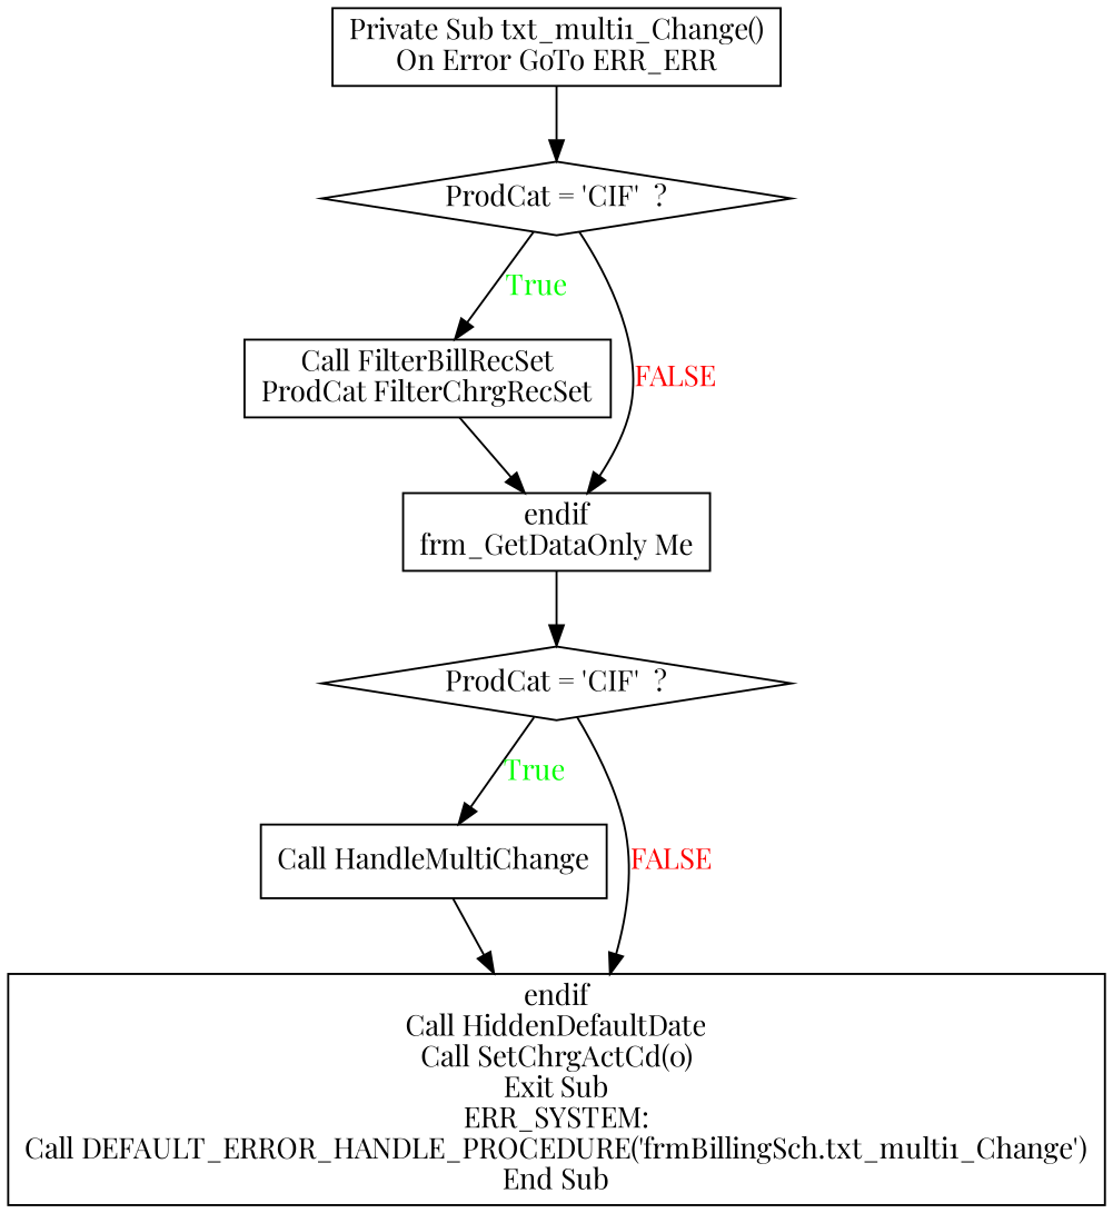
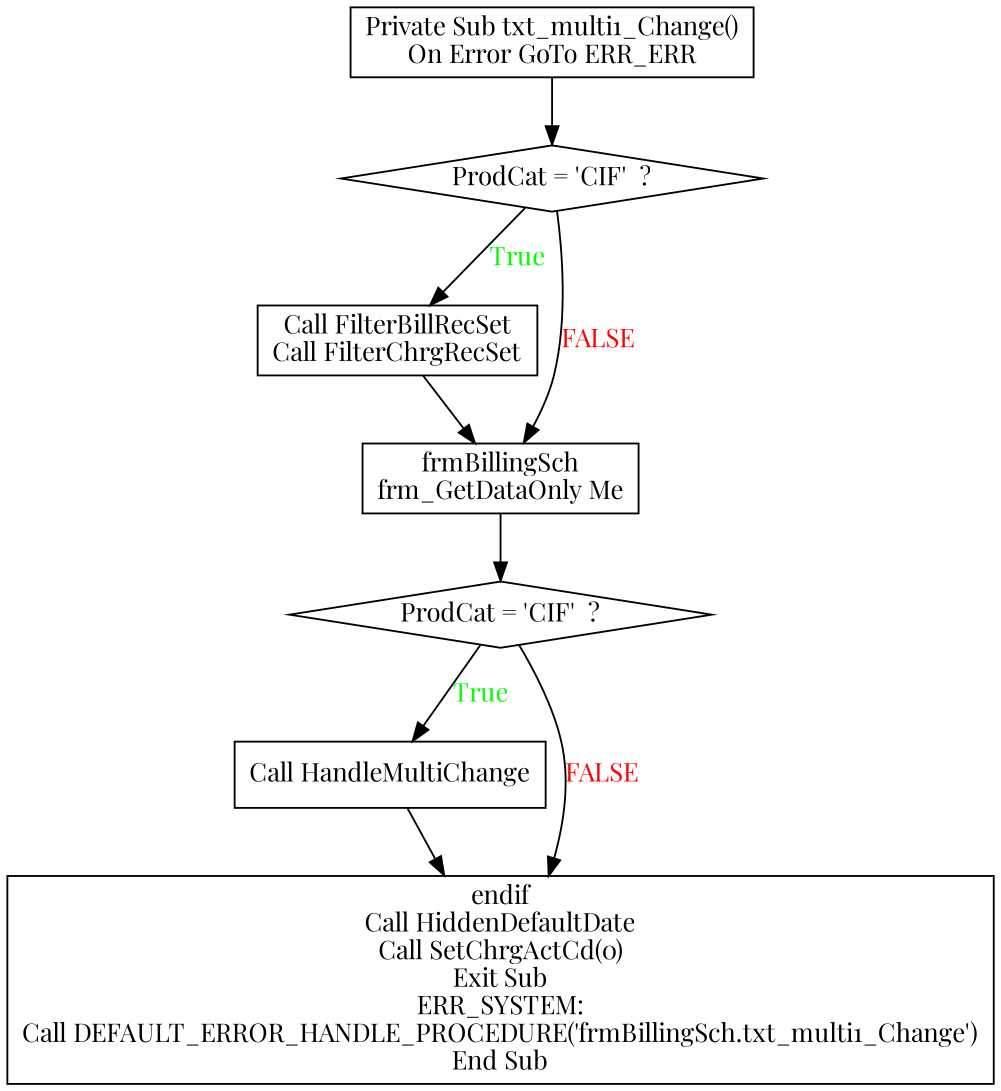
  digraph {
    fontname="Playfair Display"
    node [fontname="Playfair Display" shape=box]
    edge [fontname="Playfair Display"]
    n1 [label="Private Sub txt_multi1_Change()\nOn Error GoTo ERR_ERR"]
    n2 [label="ProdCat = 'CIF'  ?" shape=diamond]
-   n3 [label="Call FilterBillRecSet\nProdCat FilterChrgRecSet"]
-   n4 [label="endif\nfrm_GetDataOnly Me"]
+   n3 [label="Call FilterBillRecSet\nCall FilterChrgRecSet"]
+   n4 [label="frmBillingSch\nfrm_GetDataOnly Me"]
    n5 [label="ProdCat = 'CIF'  ?" shape=diamond]
    n6 [label="Call HandleMultiChange"]
    n7 [label="endif\nCall HiddenDefaultDate\nCall SetChrgActCd(0)\nExit Sub\nERR_SYSTEM:\nCall DEFAULT_ERROR_HANDLE_PROCEDURE('frmBillingSch.txt_multi1_Change')\nEnd Sub"]
    n1 -> n2
    n2 -> n3 [fontcolor=GREEN label=True]
    n2 -> n4 [fontcolor=RED label=FALSE]
    n3 -> n4
    n4 -> n5
    n5 -> n6 [fontcolor=GREEN label=True]
    n5 -> n7 [fontcolor=RED label=FALSE]
    n6 -> n7
  }
